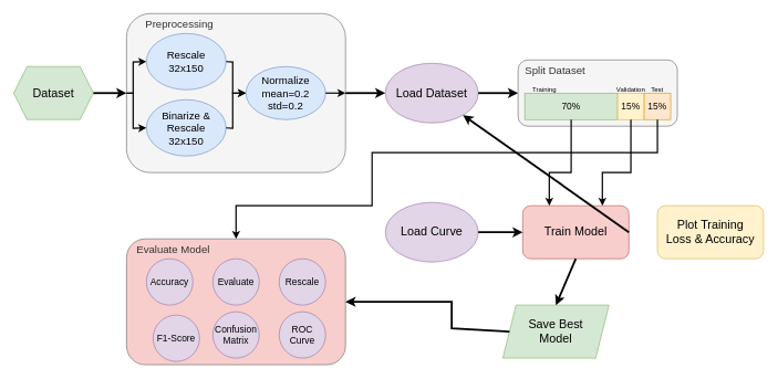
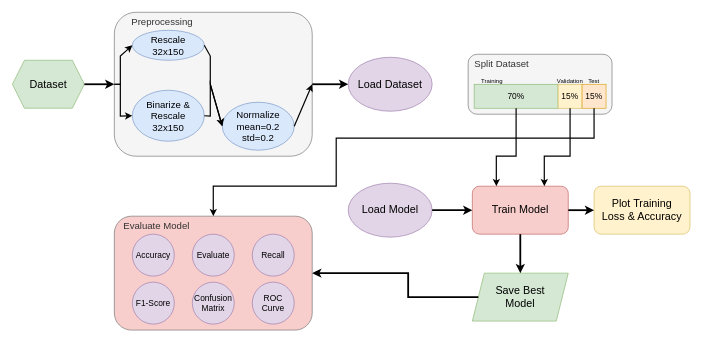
  <mxCell id="0" />
  <mxCell id="1" parent="0" />
  <mxCell id="2" value="&amp;nbsp; &amp;nbsp; &amp;nbsp; Preprocessing" style="rounded=1;whiteSpace=wrap;html=1;verticalAlign=top;align=left;fontSize=16;fillColor=#f5f5f5;fontColor=#333333;strokeColor=#666666;" parent="1" vertex="1"><mxGeometry x="190" y="20" width="330" height="240" as="geometry" /></mxCell>
  <mxCell id="3" value="Dataset" style="shape=hexagon;perimeter=hexagonPerimeter2;whiteSpace=wrap;html=1;fixedSize=1;fontSize=18;fillColor=#d5e8d4;strokeColor=#82b366;" parent="1" vertex="1"><mxGeometry x="20" y="100" width="120" height="80" as="geometry" /></mxCell>
  <mxCell id="4" value="" style="endArrow=classic;html=1;rounded=0;entryX=0;entryY=0.5;entryDx=0;entryDy=0;exitX=1;exitY=0.5;exitDx=0;exitDy=0;strokeWidth=3;" parent="1" source="3" target="2" edge="1"><mxGeometry width="50" height="50" relative="1" as="geometry"><mxPoint x="100" y="360" as="sourcePoint" /><mxPoint x="150" y="310" as="targetPoint" /></mxGeometry></mxCell>
- <mxCell id="5" value="Normalize&lt;div style=&quot;font-size: 16px;&quot;&gt;mean=0.2&lt;/div&gt;&lt;div style=&quot;font-size: 16px;&quot;&gt;std=0.2&lt;/div&gt;" style="ellipse;whiteSpace=wrap;html=1;fontSize=16;fillColor=#dae8fc;strokeColor=#6c8ebf;" parent="1" vertex="1"><mxGeometry x="370" y="100" width="120" height="80" as="geometry" /></mxCell>
+ <mxCell id="5" value="Normalize&lt;div style=&quot;font-size: 16px;&quot;&gt;mean=0.2&lt;/div&gt;&lt;div style=&quot;font-size: 16px;&quot;&gt;std=0.2&lt;/div&gt;" style="ellipse;whiteSpace=wrap;html=1;fontSize=16;fillColor=#dae8fc;strokeColor=#6c8ebf;" parent="1" vertex="1"><mxGeometry x="370" y="170" width="120" height="80" as="geometry" /></mxCell>
  <mxCell id="6" value="Load Dataset" style="ellipse;whiteSpace=wrap;html=1;fillColor=#e1d5e7;strokeColor=#9673a6;fontSize=18;" parent="1" vertex="1"><mxGeometry x="580" y="95" width="140" height="90" as="geometry" /></mxCell>
  <mxCell id="7" value="" style="endArrow=classic;html=1;rounded=0;exitX=1;exitY=0.5;exitDx=0;exitDy=0;entryX=0;entryY=0.5;entryDx=0;entryDy=0;strokeWidth=3;" parent="1" source="2" target="6" edge="1"><mxGeometry width="50" height="50" relative="1" as="geometry"><mxPoint x="510" y="310" as="sourcePoint" /><mxPoint x="560" y="260" as="targetPoint" /></mxGeometry></mxCell>
  <mxCell id="8" value="&amp;nbsp; Split Dataset" style="rounded=1;whiteSpace=wrap;html=1;fillColor=#f5f5f5;fontColor=#333333;strokeColor=#666666;fontSize=16;verticalAlign=top;align=left;" parent="1" vertex="1"><mxGeometry x="780" y="90" width="240" height="100" as="geometry" /></mxCell>
- <mxCell id="9" value="" style="endArrow=classic;html=1;rounded=0;exitX=1;exitY=0.5;exitDx=0;exitDy=0;entryX=0;entryY=0.5;entryDx=0;entryDy=0;strokeWidth=3;" parent="1" source="6" target="8" edge="1"><mxGeometry width="50" height="50" relative="1" as="geometry"><mxPoint x="530" y="240" as="sourcePoint" /><mxPoint x="610" y="240" as="targetPoint" /></mxGeometry></mxCell>
  <mxCell id="10" value="" style="rounded=0;whiteSpace=wrap;html=1;fillColor=#d5e8d4;strokeColor=#82b366;" parent="1" vertex="1"><mxGeometry x="790" y="140" width="140" height="40" as="geometry" /></mxCell>
  <mxCell id="11" value="" style="rounded=0;whiteSpace=wrap;html=1;fillColor=#fff2cc;strokeColor=#d6b656;" parent="1" vertex="1"><mxGeometry x="930" y="140" width="40" height="40" as="geometry" /></mxCell>
  <mxCell id="12" value="" style="rounded=0;whiteSpace=wrap;html=1;fillColor=#ffe6cc;strokeColor=#d79b00;" parent="1" vertex="1"><mxGeometry x="970" y="140" width="40" height="40" as="geometry" /></mxCell>
  <mxCell id="13" value="Training" style="text;html=1;align=center;verticalAlign=middle;whiteSpace=wrap;rounded=0;fontSize=10;" parent="1" vertex="1"><mxGeometry x="790" y="120" width="60" height="30" as="geometry" /></mxCell>
  <mxCell id="14" value="Validation" style="text;html=1;align=center;verticalAlign=middle;whiteSpace=wrap;rounded=0;fontSize=10;" parent="1" vertex="1"><mxGeometry x="920" y="120" width="60" height="30" as="geometry" /></mxCell>
  <mxCell id="15" value="Test" style="text;html=1;align=center;verticalAlign=middle;whiteSpace=wrap;rounded=0;fontSize=10;" parent="1" vertex="1"><mxGeometry x="960" y="120" width="60" height="30" as="geometry" /></mxCell>
  <mxCell id="16" value="70%" style="text;html=1;align=center;verticalAlign=middle;whiteSpace=wrap;rounded=0;fontSize=14;" parent="1" vertex="1"><mxGeometry x="830" y="145" width="60" height="30" as="geometry" /></mxCell>
  <mxCell id="17" value="15%" style="text;html=1;align=center;verticalAlign=middle;whiteSpace=wrap;rounded=0;fontSize=14;" parent="1" vertex="1"><mxGeometry x="920" y="145" width="60" height="30" as="geometry" /></mxCell>
  <mxCell id="18" value="15%" style="text;html=1;align=center;verticalAlign=middle;whiteSpace=wrap;rounded=0;fontSize=14;" parent="1" vertex="1"><mxGeometry x="960" y="145" width="60" height="30" as="geometry" /></mxCell>
- <mxCell id="19" value="Load Curve" style="ellipse;whiteSpace=wrap;html=1;fillColor=#e1d5e7;strokeColor=#9673a6;fontSize=18;" parent="1" vertex="1"><mxGeometry x="580" y="305" width="140" height="90" as="geometry" /></mxCell>
+ <mxCell id="19" value="Load Model" style="ellipse;whiteSpace=wrap;html=1;fillColor=#e1d5e7;strokeColor=#9673a6;fontSize=18;" parent="1" vertex="1"><mxGeometry x="580" y="305" width="140" height="90" as="geometry" /></mxCell>
  <mxCell id="20" value="Train Model" style="rounded=1;whiteSpace=wrap;html=1;fillColor=#f8cecc;strokeColor=#b85450;fontSize=18;" parent="1" vertex="1"><mxGeometry x="787" y="310" width="160" height="80" as="geometry" /></mxCell>
  <mxCell id="21" value="" style="endArrow=classic;html=1;rounded=0;exitX=0.5;exitY=1;exitDx=0;exitDy=0;strokeWidth=2;entryX=0.25;entryY=0;entryDx=0;entryDy=0;" parent="1" source="10" target="20" edge="1"><mxGeometry width="50" height="50" relative="1" as="geometry"><mxPoint x="540" y="500" as="sourcePoint" /><mxPoint x="620" y="470" as="targetPoint" /><Array as="points"><mxPoint x="860" y="260" /><mxPoint x="827" y="260" /></Array></mxGeometry></mxCell>
  <mxCell id="22" value="" style="endArrow=classic;html=1;rounded=0;exitX=0.5;exitY=1;exitDx=0;exitDy=0;strokeWidth=2;entryX=0.75;entryY=0;entryDx=0;entryDy=0;" parent="1" source="11" target="20" edge="1"><mxGeometry width="50" height="50" relative="1" as="geometry"><mxPoint x="540" y="500" as="sourcePoint" /><mxPoint x="670" y="480" as="targetPoint" /><Array as="points"><mxPoint x="950" y="260" /><mxPoint x="907" y="260" /></Array></mxGeometry></mxCell>
  <mxCell id="23" value="" style="endArrow=classic;html=1;rounded=0;exitX=1;exitY=0.5;exitDx=0;exitDy=0;strokeWidth=3;entryX=0;entryY=0.5;entryDx=0;entryDy=0;" parent="1" source="19" target="20" edge="1"><mxGeometry width="50" height="50" relative="1" as="geometry"><mxPoint x="540" y="500" as="sourcePoint" /><mxPoint x="550" y="490" as="targetPoint" /><Array as="points"><mxPoint x="750" y="350" /></Array></mxGeometry></mxCell>
- <mxCell id="24" value="Save Best&lt;div style=&quot;font-size: 18px;&quot;&gt;Model&lt;/div&gt;" style="shape=parallelogram;perimeter=parallelogramPerimeter;whiteSpace=wrap;html=1;fixedSize=1;fillColor=#d5e8d4;strokeColor=#82b366;fontSize=18;" parent="1" vertex="1"><mxGeometry x="757" y="460" width="160" height="80" as="geometry" /></mxCell>
+ <mxCell id="24" value="Save Best&lt;div style=&quot;font-size: 18px;&quot;&gt;Model&lt;/div&gt;" style="shape=parallelogram;perimeter=parallelogramPerimeter;whiteSpace=wrap;html=1;fixedSize=1;fillColor=#d5e8d4;strokeColor=#82b366;fontSize=18;" parent="1" vertex="1"><mxGeometry x="787" y="455" width="160" height="80" as="geometry" /></mxCell>
  <mxCell id="25" value="" style="endArrow=classic;html=1;rounded=0;exitX=0.5;exitY=1;exitDx=0;exitDy=0;entryX=0.5;entryY=0;entryDx=0;entryDy=0;strokeWidth=3;" parent="1" source="20" target="24" edge="1"><mxGeometry width="50" height="50" relative="1" as="geometry"><mxPoint x="440" y="630" as="sourcePoint" /><mxPoint x="490" y="580" as="targetPoint" /></mxGeometry></mxCell>
  <mxCell id="26" value="Plot Training&lt;div style=&quot;font-size: 18px;&quot;&gt;Loss &amp;amp; Accuracy&lt;/div&gt;" style="rounded=1;whiteSpace=wrap;html=1;fillColor=#fff2cc;strokeColor=#d6b656;fontSize=18;" parent="1" vertex="1"><mxGeometry x="990" y="310" width="160" height="80" as="geometry" /></mxCell>
- <mxCell id="27" value="" style="endArrow=classic;html=1;rounded=0;exitX=1;exitY=0.5;exitDx=0;exitDy=0;strokeWidth=3;" parent="1" source="20" target="6" edge="1"><mxGeometry width="50" height="50" relative="1" as="geometry"><mxPoint x="620" y="550" as="sourcePoint" /><mxPoint x="670" y="500" as="targetPoint" /></mxGeometry></mxCell>
+ <mxCell id="27" value="" style="endArrow=classic;html=1;rounded=0;exitX=1;exitY=0.5;exitDx=0;exitDy=0;entryX=0;entryY=0.5;entryDx=0;entryDy=0;strokeWidth=3;" parent="1" source="20" target="26" edge="1"><mxGeometry width="50" height="50" relative="1" as="geometry"><mxPoint x="620" y="550" as="sourcePoint" /><mxPoint x="670" y="500" as="targetPoint" /></mxGeometry></mxCell>
  <mxCell id="28" value="&amp;nbsp; &amp;nbsp;Evaluate Model" style="rounded=1;whiteSpace=wrap;html=1;verticalAlign=top;align=left;fontSize=16;fillColor=#f8cecc;fontColor=#333333;strokeColor=#666666;" parent="1" vertex="1"><mxGeometry x="190" y="360" width="330" height="190" as="geometry" /></mxCell>
  <mxCell id="29" value="Accuracy" style="ellipse;whiteSpace=wrap;html=1;aspect=fixed;fillColor=#e1d5e7;strokeColor=#9673a6;fontSize=14;" parent="1" vertex="1"><mxGeometry x="220" y="390" width="70" height="70" as="geometry" /></mxCell>
  <mxCell id="30" value="Evaluate" style="ellipse;whiteSpace=wrap;html=1;aspect=fixed;fillColor=#e1d5e7;strokeColor=#9673a6;fontSize=14;" parent="1" vertex="1"><mxGeometry x="320" y="390" width="70" height="70" as="geometry" /></mxCell>
- <mxCell id="31" value="Rescale" style="ellipse;whiteSpace=wrap;html=1;aspect=fixed;fillColor=#e1d5e7;strokeColor=#9673a6;fontSize=14;" parent="1" vertex="1"><mxGeometry x="420" y="390" width="70" height="70" as="geometry" /></mxCell>
- <mxCell id="32" value="F1-Score" style="ellipse;whiteSpace=wrap;html=1;aspect=fixed;fillColor=#e1d5e7;strokeColor=#9673a6;fontSize=14;" parent="1" vertex="1"><mxGeometry x="230" y="475" width="70" height="70" as="geometry" /></mxCell>
+ <mxCell id="31" value="Recall" style="ellipse;whiteSpace=wrap;html=1;aspect=fixed;fillColor=#e1d5e7;strokeColor=#9673a6;fontSize=14;" parent="1" vertex="1"><mxGeometry x="420" y="390" width="70" height="70" as="geometry" /></mxCell>
+ <mxCell id="32" value="F1-Score" style="ellipse;whiteSpace=wrap;html=1;aspect=fixed;fillColor=#e1d5e7;strokeColor=#9673a6;fontSize=14;" parent="1" vertex="1"><mxGeometry x="220" y="470" width="70" height="70" as="geometry" /></mxCell>
  <mxCell id="33" value="Confusion&lt;div&gt;Matrix&lt;/div&gt;" style="ellipse;whiteSpace=wrap;html=1;aspect=fixed;fillColor=#e1d5e7;strokeColor=#9673a6;fontSize=14;" parent="1" vertex="1"><mxGeometry x="320" y="470" width="70" height="70" as="geometry" /></mxCell>
  <mxCell id="34" value="ROC&lt;div&gt;Curve&lt;/div&gt;" style="ellipse;whiteSpace=wrap;html=1;aspect=fixed;fillColor=#e1d5e7;strokeColor=#9673a6;fontSize=14;" parent="1" vertex="1"><mxGeometry x="420" y="470" width="70" height="70" as="geometry" /></mxCell>
  <mxCell id="35" value="" style="endArrow=classic;html=1;rounded=0;exitX=0;exitY=0.5;exitDx=0;exitDy=0;entryX=1;entryY=0.5;entryDx=0;entryDy=0;strokeWidth=3;" parent="1" source="24" target="28" edge="1"><mxGeometry width="50" height="50" relative="1" as="geometry"><mxPoint x="530" y="910" as="sourcePoint" /><mxPoint x="580" y="860" as="targetPoint" /><Array as="points"><mxPoint x="680" y="495" /><mxPoint x="680" y="455" /></Array></mxGeometry></mxCell>
  <mxCell id="36" value="" style="endArrow=classic;html=1;rounded=0;entryX=0.5;entryY=0;entryDx=0;entryDy=0;exitX=0.5;exitY=1;exitDx=0;exitDy=0;strokeWidth=2;" parent="1" source="12" target="28" edge="1"><mxGeometry width="50" height="50" relative="1" as="geometry"><mxPoint x="560" y="660" as="sourcePoint" /><mxPoint x="610" y="610" as="targetPoint" /><Array as="points"><mxPoint x="990" y="230" /><mxPoint x="780" y="230" /><mxPoint x="710" y="230" /><mxPoint x="560" y="230" /><mxPoint x="560" y="310" /><mxPoint x="355" y="310" /></Array></mxGeometry></mxCell>
  <mxCell id="37" value="Binarize &amp;amp;&lt;br&gt;Rescale&lt;div style=&quot;font-size: 16px;&quot;&gt;32x150&lt;/div&gt;" style="ellipse;whiteSpace=wrap;html=1;fontSize=16;fillColor=#dae8fc;strokeColor=#6c8ebf;" parent="1" vertex="1"><mxGeometry x="220" y="150" width="120" height="85" as="geometry" /></mxCell>
  <mxCell id="38" value="" style="endArrow=classic;html=1;rounded=0;exitX=1;exitY=0.5;exitDx=0;exitDy=0;entryX=1;entryY=0.5;entryDx=0;entryDy=0;strokeWidth=2;" parent="1" source="5" target="2" edge="1"><mxGeometry width="50" height="50" relative="1" as="geometry"><mxPoint x="410" y="180" as="sourcePoint" /><mxPoint x="460" y="130" as="targetPoint" /></mxGeometry></mxCell>
- <mxCell id="39" value="Rescale&lt;div style=&quot;font-size: 16px;&quot;&gt;32x150&lt;/div&gt;" style="ellipse;whiteSpace=wrap;html=1;fontSize=16;fillColor=#dae8fc;strokeColor=#6c8ebf;" vertex="1" parent="1"><mxGeometry x="220" y="50" width="120" height="85" as="geometry" /></mxCell>
+ <mxCell id="39" value="Rescale&lt;div style=&quot;font-size: 16px;&quot;&gt;32x150&lt;/div&gt;" style="ellipse;whiteSpace=wrap;html=1;fontSize=16;fillColor=#dae8fc;strokeColor=#6c8ebf;" vertex="1" parent="1"><mxGeometry x="220" y="50" width="120" height="50" as="geometry" /></mxCell>
  <mxCell id="40" value="" style="endArrow=classic;html=1;rounded=0;exitX=0;exitY=0.5;exitDx=0;exitDy=0;entryX=0;entryY=0.5;entryDx=0;entryDy=0;strokeWidth=2;" edge="1" parent="1" source="2" target="39"><mxGeometry width="50" height="50" relative="1" as="geometry"><mxPoint x="260" y="220" as="sourcePoint" /><mxPoint x="310" y="170" as="targetPoint" /><Array as="points"><mxPoint x="200" y="140" /><mxPoint x="200" y="93" /></Array></mxGeometry></mxCell>
  <mxCell id="41" value="" style="endArrow=classic;html=1;rounded=0;exitX=0;exitY=0.5;exitDx=0;exitDy=0;entryX=0;entryY=0.5;entryDx=0;entryDy=0;strokeWidth=2;" edge="1" parent="1" source="2" target="37"><mxGeometry width="50" height="50" relative="1" as="geometry"><mxPoint x="200" y="160" as="sourcePoint" /><mxPoint x="230" y="113" as="targetPoint" /><Array as="points"><mxPoint x="200" y="140" /><mxPoint x="200" y="193" /></Array></mxGeometry></mxCell>
  <mxCell id="42" value="" style="endArrow=classic;html=1;rounded=0;entryX=0;entryY=0.5;entryDx=0;entryDy=0;exitX=1;exitY=0.5;exitDx=0;exitDy=0;strokeWidth=2;" edge="1" parent="1" source="37" target="5"><mxGeometry width="50" height="50" relative="1" as="geometry"><mxPoint x="150" y="150" as="sourcePoint" /><mxPoint x="200" y="150" as="targetPoint" /><Array as="points"><mxPoint x="350" y="193" /><mxPoint x="350" y="140" /></Array></mxGeometry></mxCell>
  <mxCell id="43" value="" style="endArrow=classic;html=1;rounded=0;entryX=0;entryY=0.5;entryDx=0;entryDy=0;exitX=1;exitY=0.5;exitDx=0;exitDy=0;strokeWidth=2;" edge="1" parent="1" source="39" target="5"><mxGeometry width="50" height="50" relative="1" as="geometry"><mxPoint x="350" y="203" as="sourcePoint" /><mxPoint x="380" y="150" as="targetPoint" /><Array as="points"><mxPoint x="350" y="93" /><mxPoint x="350" y="140" /></Array></mxGeometry></mxCell>
